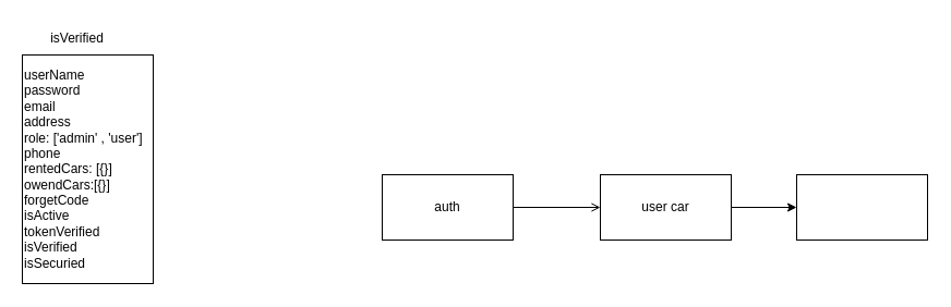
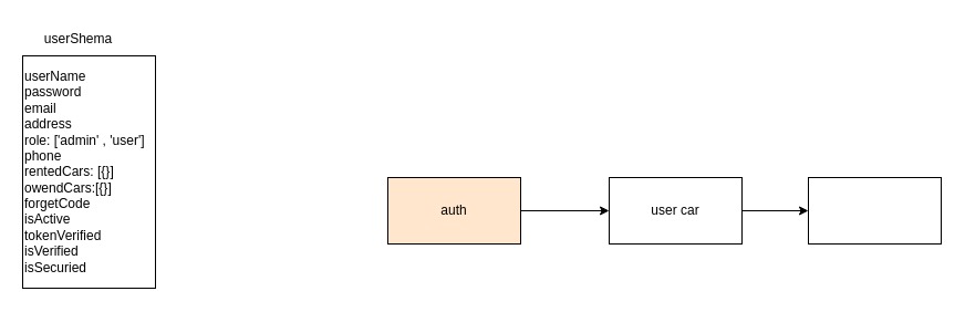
  <mxCell id="0" />
  <mxCell id="1" parent="0" />
  <mxCell id="2" value="userName&lt;br&gt;password&lt;br&gt;email&lt;br&gt;address&lt;br&gt;role: ['admin' , 'user']&lt;br&gt;phone&lt;br&gt;rentedCars: [{}]&lt;br&gt;owendCars:[{}]&lt;br&gt;forgetCode&lt;br&gt;isActive&lt;br&gt;tokenVerified&lt;br&gt;isVerified&lt;br&gt;isSecuried" style="whiteSpace=wrap;html=1;align=left;" parent="1" vertex="1"><mxGeometry y="50" width="120" height="210" as="geometry" x="20" /></mxCell>
- <mxCell id="3" value="isVerified" style="text;html=1;align=center;verticalAlign=middle;resizable=0;points=[];autosize=1;strokeColor=none;fillColor=none;" parent="1" vertex="1"><mxGeometry x="30" y="20" width="80" height="30" as="geometry" /></mxCell>
- <mxCell id="4" value="" style="edgeStyle=none;html=1;endArrow=open;" edge="1" parent="1" source="5" target="7"><mxGeometry relative="1" as="geometry" /></mxCell>
- <mxCell id="5" value="auth" style="whiteSpace=wrap;html=1;" vertex="1" parent="1"><mxGeometry x="350" y="160" width="120" height="60" as="geometry" /></mxCell>
+ <mxCell id="3" value="userShema" style="text;html=1;align=center;verticalAlign=middle;resizable=0;points=[];autosize=1;strokeColor=none;fillColor=none;" parent="1" vertex="1"><mxGeometry x="30" y="20" width="80" height="30" as="geometry" /></mxCell>
+ <mxCell id="4" value="" style="edgeStyle=none;html=1;" edge="1" parent="1" source="5" target="7"><mxGeometry relative="1" as="geometry" /></mxCell>
+ <mxCell id="5" value="auth" style="whiteSpace=wrap;html=1;fillColor=#ffe6cc;" vertex="1" parent="1"><mxGeometry x="350" y="160" width="120" height="60" as="geometry" /></mxCell>
  <mxCell id="6" value="" style="edgeStyle=none;html=1;" edge="1" parent="1" source="7" target="8"><mxGeometry relative="1" as="geometry" /></mxCell>
  <mxCell id="7" value="user car" style="whiteSpace=wrap;html=1;" vertex="1" parent="1"><mxGeometry x="550" y="160" width="120" height="60" as="geometry" /></mxCell>
  <mxCell id="8" value="" style="whiteSpace=wrap;html=1;" vertex="1" parent="1"><mxGeometry x="730" y="160" width="120" height="60" as="geometry" /></mxCell>
